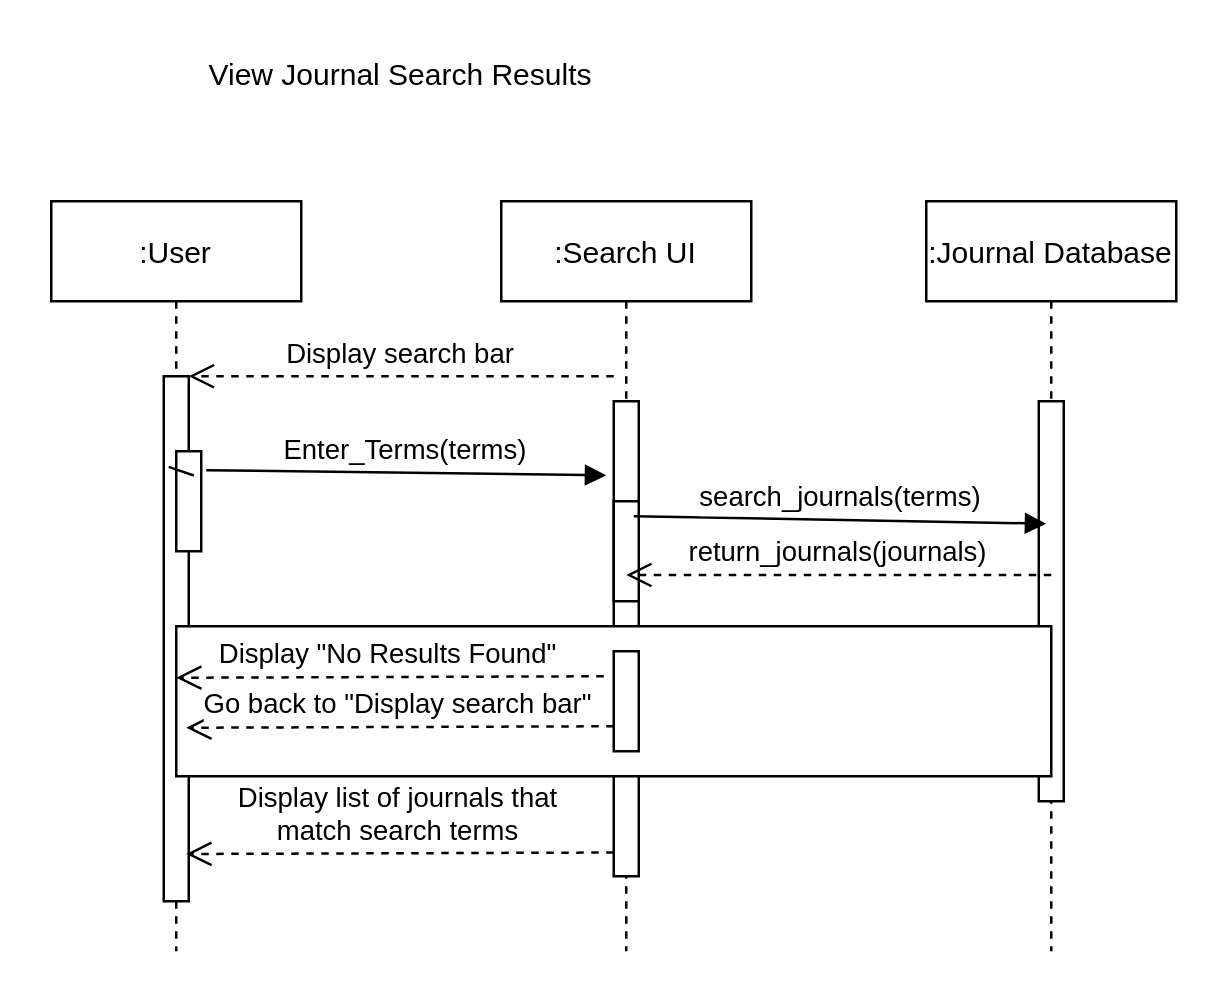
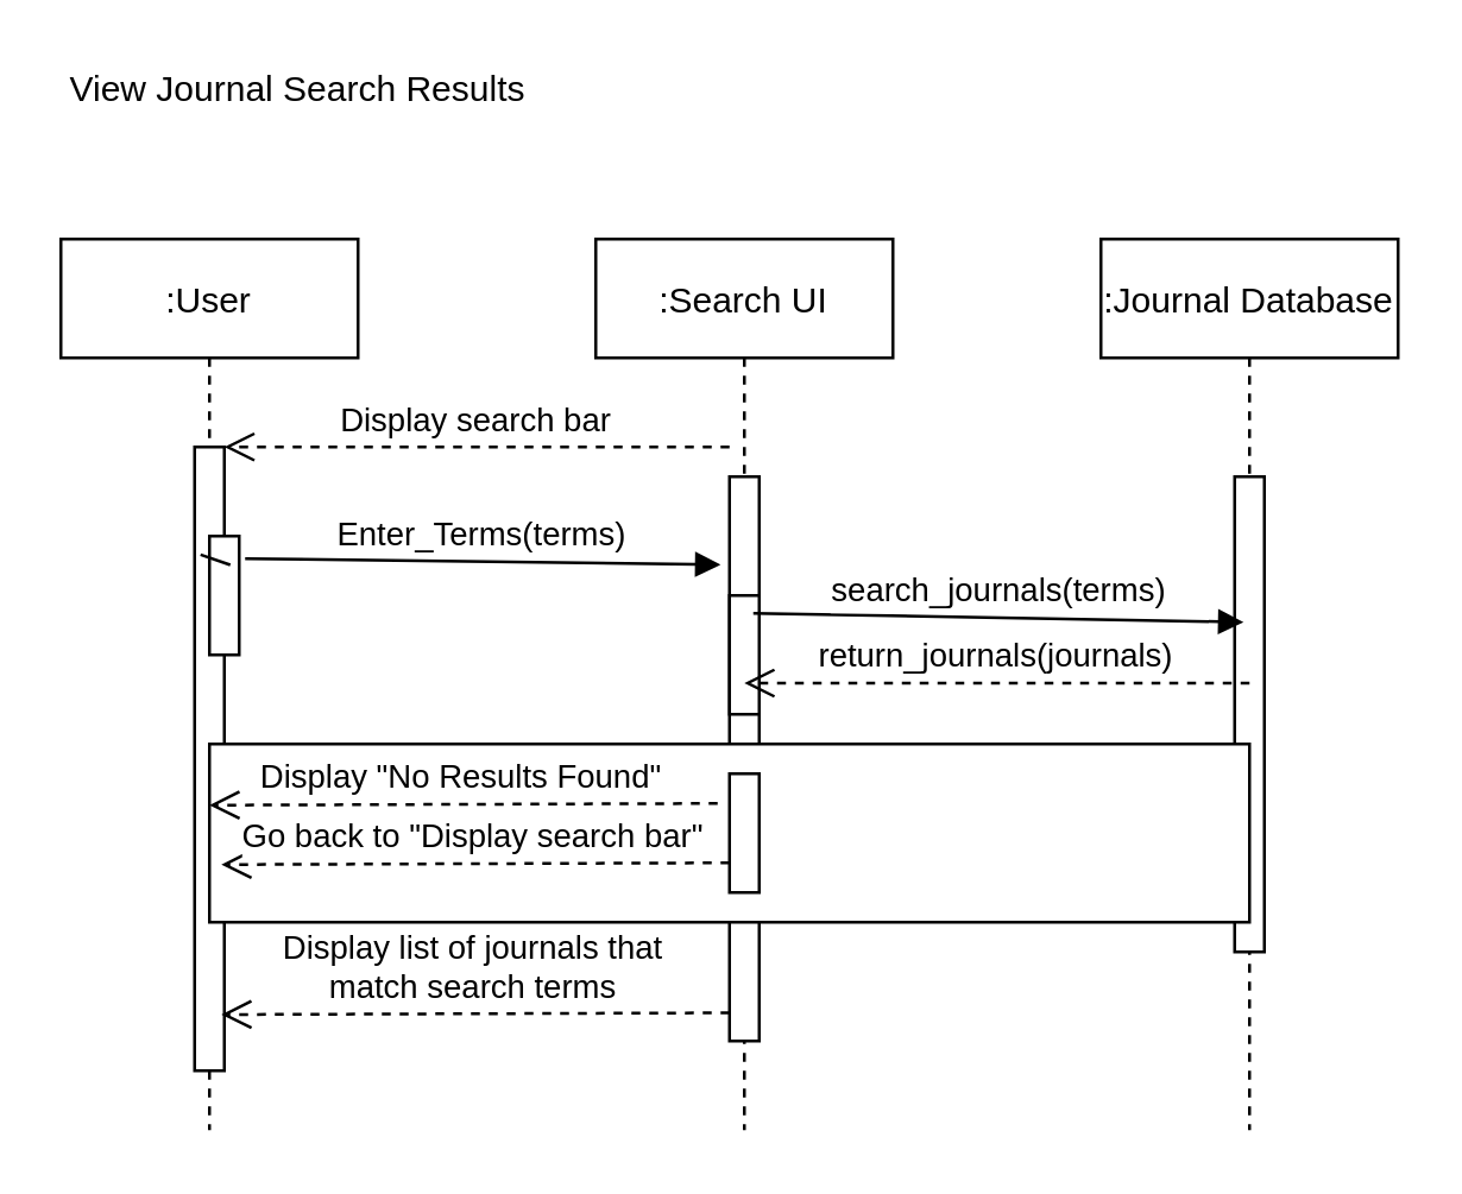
  <mxCell id="0" />
  <mxCell id="1" parent="0" />
  <mxCell id="2" value=":User" style="shape=umlLifeline;perimeter=lifelinePerimeter;container=1;collapsible=0;recursiveResize=0;rounded=0;shadow=0;strokeWidth=1;" parent="1" vertex="1"><mxGeometry x="20" y="80" width="100" height="300" as="geometry" /></mxCell>
  <mxCell id="3" value="" style="points=[];perimeter=orthogonalPerimeter;rounded=0;shadow=0;strokeWidth=1;" parent="2" vertex="1"><mxGeometry x="45" y="70" width="10" height="210" as="geometry" /></mxCell>
  <mxCell id="4" value=":Search UI" style="shape=umlLifeline;perimeter=lifelinePerimeter;container=1;collapsible=0;recursiveResize=0;rounded=0;shadow=0;strokeWidth=1;" parent="1" vertex="1"><mxGeometry x="200" y="80" width="100" height="300" as="geometry" /></mxCell>
  <mxCell id="5" value="" style="points=[];perimeter=orthogonalPerimeter;rounded=0;shadow=0;strokeWidth=1;" parent="4" vertex="1"><mxGeometry x="45" y="80" width="10" height="190" as="geometry" /></mxCell>
  <mxCell id="6" value="Display search bar" style="verticalAlign=bottom;endArrow=open;dashed=1;endSize=8;exitX=0;exitY=0.95;shadow=0;strokeWidth=1;" edge="1" parent="4"><mxGeometry relative="1" as="geometry"><mxPoint x="-125" y="70.0" as="targetPoint" /><mxPoint x="45" y="70.0" as="sourcePoint" /></mxGeometry></mxCell>
  <mxCell id="7" value="" style="points=[];perimeter=orthogonalPerimeter;rounded=0;shadow=0;strokeWidth=1;" vertex="1" parent="4"><mxGeometry x="45" y="120" width="10" height="40" as="geometry" /></mxCell>
  <mxCell id="8" value="" style="points=[];perimeter=orthogonalPerimeter;rounded=0;shadow=0;strokeWidth=1;" vertex="1" parent="4"><mxGeometry x="45" y="180" width="10" height="40" as="geometry" /></mxCell>
  <mxCell id="9" value="Display list of journals that &#10;match search terms" style="verticalAlign=bottom;endArrow=open;dashed=1;endSize=8;exitX=0;exitY=0.95;shadow=0;strokeWidth=1;entryX=0.9;entryY=0.91;entryDx=0;entryDy=0;entryPerimeter=0;" parent="1" source="5" target="3" edge="1"><mxGeometry relative="1" as="geometry"><mxPoint x="175" y="236" as="targetPoint" /><Array as="points" /></mxGeometry></mxCell>
  <mxCell id="10" value="Enter_Terms(terms)" style="verticalAlign=bottom;endArrow=block;entryX=-0.3;entryY=0.156;shadow=0;strokeWidth=1;entryDx=0;entryDy=0;entryPerimeter=0;exitX=1.2;exitY=0.189;exitDx=0;exitDy=0;exitPerimeter=0;startArrow=none;" parent="1" source="20" target="5" edge="1"><mxGeometry relative="1" as="geometry"><mxPoint x="175" y="160" as="sourcePoint" /><Array as="points" /></mxGeometry></mxCell>
  <mxCell id="11" value=":Journal Database" style="shape=umlLifeline;perimeter=lifelinePerimeter;container=1;collapsible=0;recursiveResize=0;rounded=0;shadow=0;strokeWidth=1;" vertex="1" parent="1"><mxGeometry x="370" y="80" width="100" height="300" as="geometry" /></mxCell>
  <mxCell id="12" value="" style="points=[];perimeter=orthogonalPerimeter;rounded=0;shadow=0;strokeWidth=1;" vertex="1" parent="11"><mxGeometry x="45" y="80" width="10" height="160" as="geometry" /></mxCell>
  <mxCell id="13" value="search_journals(terms)" style="verticalAlign=bottom;endArrow=block;entryX=0.3;entryY=0.306;shadow=0;strokeWidth=1;entryDx=0;entryDy=0;entryPerimeter=0;exitX=0.53;exitY=0.42;exitDx=0;exitDy=0;exitPerimeter=0;" edge="1" parent="1" source="4" target="12"><mxGeometry relative="1" as="geometry"><mxPoint x="260" y="210" as="sourcePoint" /><mxPoint x="425" y="210" as="targetPoint" /><Array as="points" /></mxGeometry></mxCell>
- <mxCell id="14" value="View Journal Search Results" style="text;html=1;strokeColor=none;fillColor=none;align=center;verticalAlign=middle;whiteSpace=wrap;rounded=0;" vertex="1" parent="1"><mxGeometry x="80" y="20" width="160" height="20" as="geometry" /></mxCell>
+ <mxCell id="14" value="View Journal Search Results" style="text;html=1;strokeColor=none;fillColor=none;align=center;verticalAlign=middle;whiteSpace=wrap;rounded=0;" vertex="1" parent="1"><mxGeometry x="20" y="20" width="160" height="20" as="geometry" /></mxCell>
  <mxCell id="15" value="return_journals(journals)" style="verticalAlign=bottom;endArrow=open;dashed=1;endSize=8;exitX=0;exitY=0.95;shadow=0;strokeWidth=1;" edge="1" parent="1"><mxGeometry relative="1" as="geometry"><mxPoint x="250" y="229.5" as="targetPoint" /><mxPoint x="420" y="229.5" as="sourcePoint" /></mxGeometry></mxCell>
  <mxCell id="16" value="" style="rounded=0;whiteSpace=wrap;html=1;" vertex="1" parent="1"><mxGeometry x="70" y="250" width="350" height="60" as="geometry" /></mxCell>
  <mxCell id="17" value="" style="rounded=0;whiteSpace=wrap;html=1;" vertex="1" parent="1"><mxGeometry x="245" y="260" width="10" height="40" as="geometry" /></mxCell>
  <mxCell id="18" value="Display &quot;No Results Found&quot;" style="verticalAlign=bottom;endArrow=open;dashed=1;endSize=8;exitX=0;exitY=0.95;shadow=0;strokeWidth=1;entryX=0.9;entryY=0.91;entryDx=0;entryDy=0;entryPerimeter=0;" edge="1" parent="1"><mxGeometry relative="1" as="geometry"><mxPoint x="70" y="270.6" as="targetPoint" /><mxPoint x="241" y="270" as="sourcePoint" /><Array as="points" /></mxGeometry></mxCell>
  <mxCell id="19" value="Go back to &quot;Display search bar&quot;" style="verticalAlign=bottom;endArrow=open;dashed=1;endSize=8;exitX=0;exitY=0.95;shadow=0;strokeWidth=1;entryX=0.9;entryY=0.91;entryDx=0;entryDy=0;entryPerimeter=0;" edge="1" parent="1"><mxGeometry relative="1" as="geometry"><mxPoint x="74" y="290.6" as="targetPoint" /><mxPoint x="245" y="290" as="sourcePoint" /><Array as="points" /></mxGeometry></mxCell>
  <mxCell id="20" value="" style="points=[];perimeter=orthogonalPerimeter;rounded=0;shadow=0;strokeWidth=1;" parent="1" vertex="1"><mxGeometry x="70" y="180" width="10" height="40" as="geometry" /></mxCell>
  <mxCell id="21" value="" style="verticalAlign=bottom;endArrow=none;entryX=-0.3;entryY=0.156;shadow=0;strokeWidth=1;entryDx=0;entryDy=0;entryPerimeter=0;exitX=1.2;exitY=0.189;exitDx=0;exitDy=0;exitPerimeter=0;" edge="1" parent="1" source="3" target="20"><mxGeometry relative="1" as="geometry"><mxPoint x="77" y="189.69" as="sourcePoint" /><mxPoint x="242" y="189.64" as="targetPoint" /><Array as="points" /></mxGeometry></mxCell>
